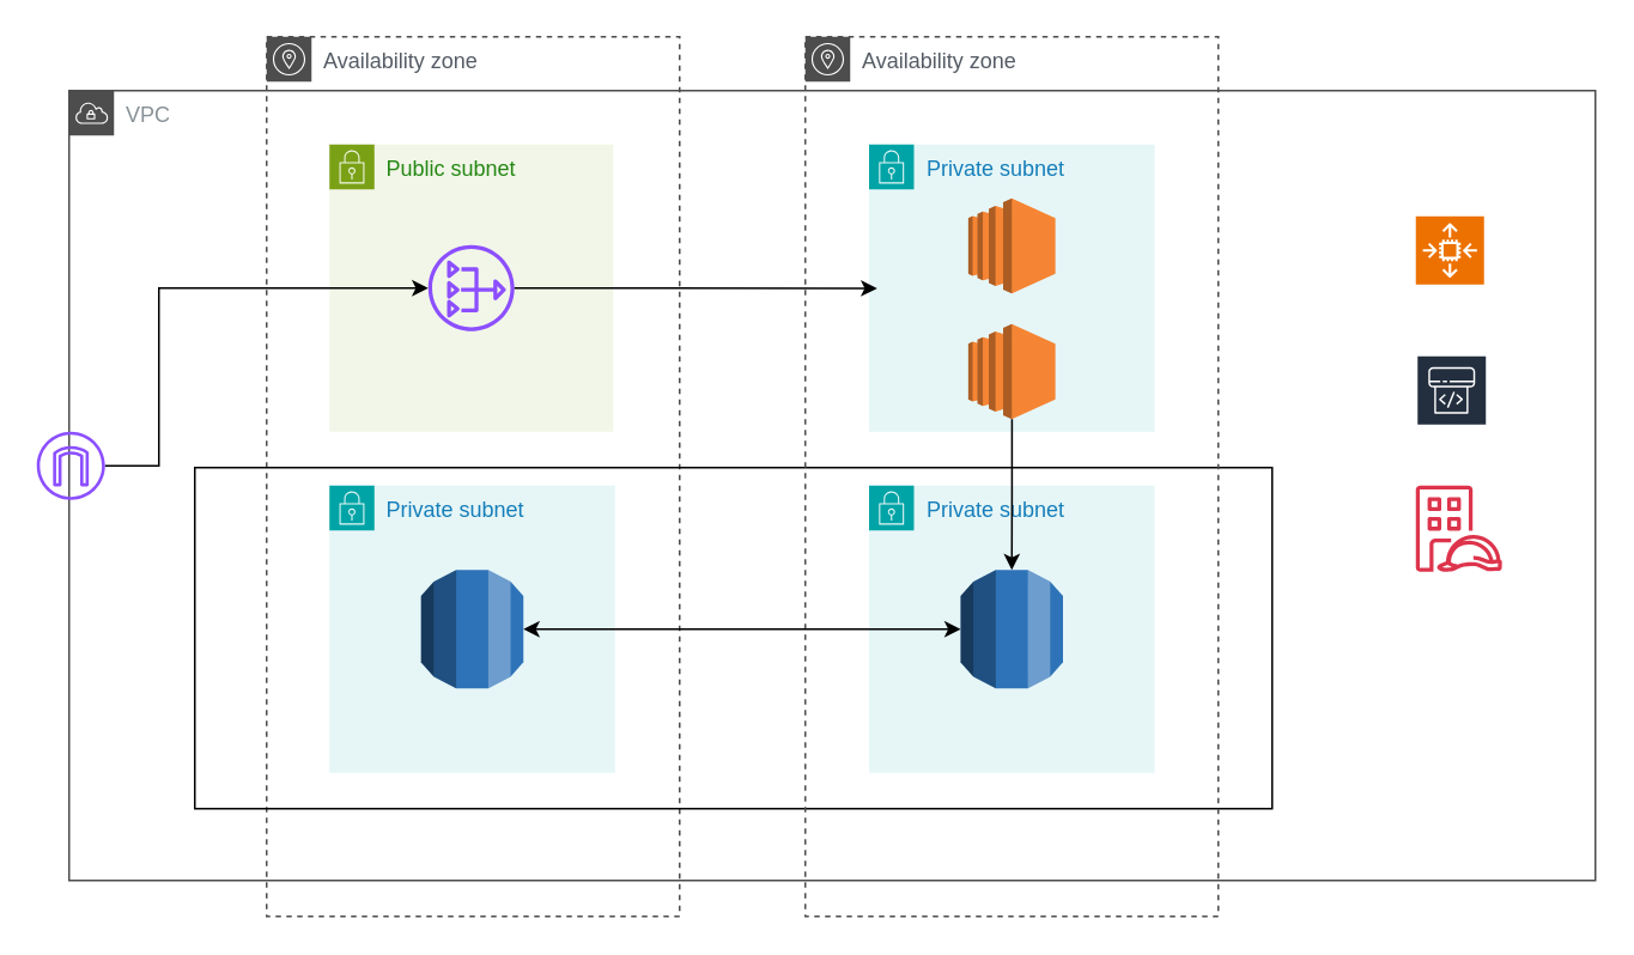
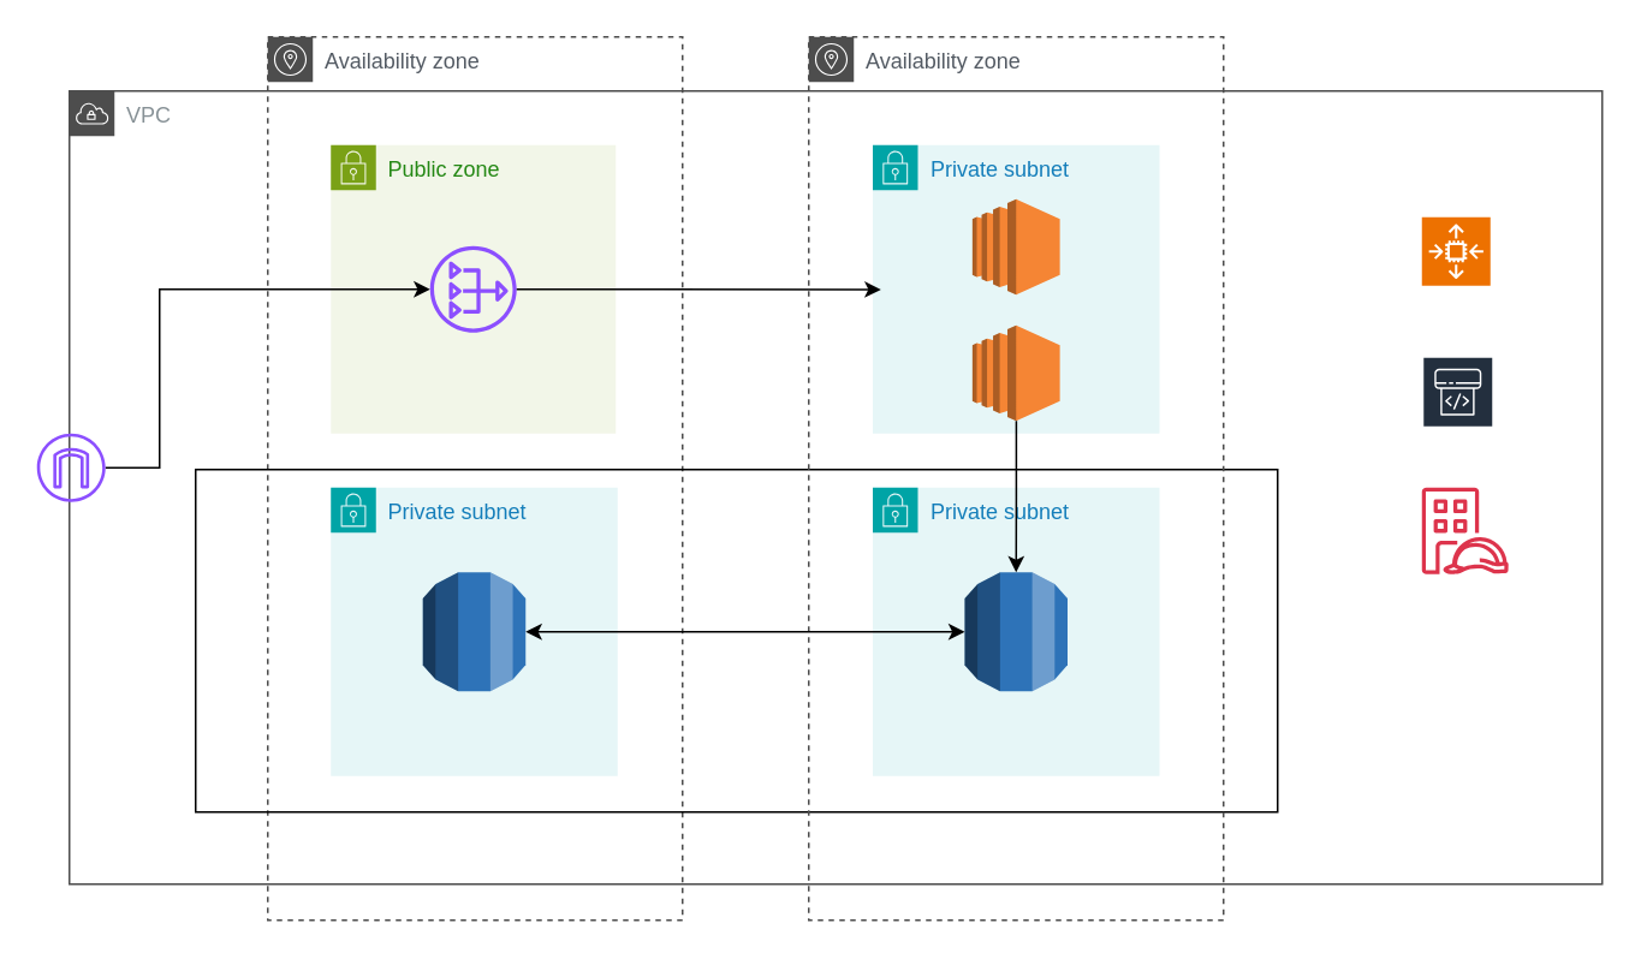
  <mxCell id="0" />
  <mxCell id="1" parent="0" />
  <mxCell id="2" value="VPC" style="sketch=0;outlineConnect=0;gradientColor=none;html=1;whiteSpace=wrap;fontSize=12;fontStyle=0;shape=mxgraph.aws4.group;grIcon=mxgraph.aws4.group_vpc;strokeColor=#4D4D4D;fillColor=none;verticalAlign=top;align=left;spacingLeft=30;fontColor=#879196;dashed=0;" vertex="1" parent="1"><mxGeometry x="38" y="50" width="850" height="440" as="geometry" /></mxCell>
  <mxCell id="3" value="Availability zone" style="sketch=0;outlineConnect=0;gradientColor=none;html=1;whiteSpace=wrap;fontSize=12;fontStyle=0;shape=mxgraph.aws4.group;grIcon=mxgraph.aws4.group_availability_zone;strokeColor=#4D4D4D;fillColor=none;verticalAlign=top;align=left;spacingLeft=30;fontColor=#545B64;dashed=1;" vertex="1" parent="1"><mxGeometry x="148" y="20" width="230" height="490" as="geometry" /></mxCell>
- <mxCell id="4" value="Public subnet" style="points=[[0,0],[0.25,0],[0.5,0],[0.75,0],[1,0],[1,0.25],[1,0.5],[1,0.75],[1,1],[0.75,1],[0.5,1],[0.25,1],[0,1],[0,0.75],[0,0.5],[0,0.25]];outlineConnect=0;gradientColor=none;html=1;whiteSpace=wrap;fontSize=12;fontStyle=0;container=1;pointerEvents=0;collapsible=0;recursiveResize=0;shape=mxgraph.aws4.group;grIcon=mxgraph.aws4.group_security_group;grStroke=0;strokeColor=#7AA116;fillColor=#F2F6E8;verticalAlign=top;align=left;spacingLeft=30;fontColor=#248814;dashed=0;" vertex="1" parent="1"><mxGeometry x="183" y="80" width="158" height="160" as="geometry" /></mxCell>
+ <mxCell id="4" value="Public zone" style="points=[[0,0],[0.25,0],[0.5,0],[0.75,0],[1,0],[1,0.25],[1,0.5],[1,0.75],[1,1],[0.75,1],[0.5,1],[0.25,1],[0,1],[0,0.75],[0,0.5],[0,0.25]];outlineConnect=0;gradientColor=none;html=1;whiteSpace=wrap;fontSize=12;fontStyle=0;container=1;pointerEvents=0;collapsible=0;recursiveResize=0;shape=mxgraph.aws4.group;grIcon=mxgraph.aws4.group_security_group;grStroke=0;strokeColor=#7AA116;fillColor=#F2F6E8;verticalAlign=top;align=left;spacingLeft=30;fontColor=#248814;dashed=0;" vertex="1" parent="1"><mxGeometry x="183" y="80" width="158" height="160" as="geometry" /></mxCell>
  <mxCell id="5" value="" style="sketch=0;outlineConnect=0;fontColor=#232F3E;gradientColor=none;fillColor=#8C4FFF;strokeColor=none;dashed=0;verticalLabelPosition=bottom;verticalAlign=top;align=center;html=1;fontSize=12;fontStyle=0;aspect=fixed;pointerEvents=1;shape=mxgraph.aws4.nat_gateway;" vertex="1" parent="4"><mxGeometry x="55" y="56" width="48" height="48" as="geometry" /></mxCell>
  <mxCell id="6" value="" style="rounded=0;whiteSpace=wrap;html=1;fillColor=none;" vertex="1" parent="1"><mxGeometry x="108" y="260" width="600" height="190" as="geometry" /></mxCell>
  <mxCell id="7" style="edgeStyle=orthogonalEdgeStyle;rounded=0;orthogonalLoop=1;jettySize=auto;html=1;" edge="1" parent="1" source="8" target="5"><mxGeometry relative="1" as="geometry"><Array as="points"><mxPoint x="88" y="259" /><mxPoint x="88" y="160" /></Array></mxGeometry></mxCell>
  <mxCell id="8" value="" style="sketch=0;outlineConnect=0;fontColor=#232F3E;gradientColor=none;fillColor=#8C4FFF;strokeColor=none;dashed=0;verticalLabelPosition=bottom;verticalAlign=top;align=center;html=1;fontSize=12;fontStyle=0;aspect=fixed;pointerEvents=1;shape=mxgraph.aws4.internet_gateway;" vertex="1" parent="1"><mxGeometry x="20" y="240" width="38" height="38" as="geometry" /></mxCell>
  <mxCell id="9" value="Availability zone" style="sketch=0;outlineConnect=0;gradientColor=none;html=1;whiteSpace=wrap;fontSize=12;fontStyle=0;shape=mxgraph.aws4.group;grIcon=mxgraph.aws4.group_availability_zone;strokeColor=#4D4D4D;fillColor=none;verticalAlign=top;align=left;spacingLeft=30;fontColor=#545B64;dashed=1;" vertex="1" parent="1"><mxGeometry x="448" y="20" width="230" height="490" as="geometry" /></mxCell>
  <mxCell id="10" value="Private subnet" style="points=[[0,0],[0.25,0],[0.5,0],[0.75,0],[1,0],[1,0.25],[1,0.5],[1,0.75],[1,1],[0.75,1],[0.5,1],[0.25,1],[0,1],[0,0.75],[0,0.5],[0,0.25]];outlineConnect=0;gradientColor=none;html=1;whiteSpace=wrap;fontSize=12;fontStyle=0;container=1;pointerEvents=0;collapsible=0;recursiveResize=0;shape=mxgraph.aws4.group;grIcon=mxgraph.aws4.group_security_group;grStroke=0;strokeColor=#00A4A6;fillColor=#E6F6F7;verticalAlign=top;align=left;spacingLeft=30;fontColor=#147EBA;dashed=0;" vertex="1" parent="1"><mxGeometry x="183" y="270" width="159" height="160" as="geometry" /></mxCell>
  <mxCell id="11" value="" style="outlineConnect=0;dashed=0;verticalLabelPosition=bottom;verticalAlign=top;align=center;html=1;shape=mxgraph.aws3.rds;fillColor=#2E73B8;gradientColor=none;" vertex="1" parent="10"><mxGeometry x="51" y="47" width="57" height="66" as="geometry" /></mxCell>
  <mxCell id="12" value="Private subnet" style="points=[[0,0],[0.25,0],[0.5,0],[0.75,0],[1,0],[1,0.25],[1,0.5],[1,0.75],[1,1],[0.75,1],[0.5,1],[0.25,1],[0,1],[0,0.75],[0,0.5],[0,0.25]];outlineConnect=0;gradientColor=none;html=1;whiteSpace=wrap;fontSize=12;fontStyle=0;container=1;pointerEvents=0;collapsible=0;recursiveResize=0;shape=mxgraph.aws4.group;grIcon=mxgraph.aws4.group_security_group;grStroke=0;strokeColor=#00A4A6;fillColor=#E6F6F7;verticalAlign=top;align=left;spacingLeft=30;fontColor=#147EBA;dashed=0;" vertex="1" parent="1"><mxGeometry x="483.5" y="270" width="159" height="160" as="geometry" /></mxCell>
  <mxCell id="13" value="" style="outlineConnect=0;dashed=0;verticalLabelPosition=bottom;verticalAlign=top;align=center;html=1;shape=mxgraph.aws3.rds;fillColor=#2E73B8;gradientColor=none;" vertex="1" parent="12"><mxGeometry x="51" y="47" width="57" height="66" as="geometry" /></mxCell>
  <mxCell id="14" value="Private subnet" style="points=[[0,0],[0.25,0],[0.5,0],[0.75,0],[1,0],[1,0.25],[1,0.5],[1,0.75],[1,1],[0.75,1],[0.5,1],[0.25,1],[0,1],[0,0.75],[0,0.5],[0,0.25]];outlineConnect=0;gradientColor=none;html=1;whiteSpace=wrap;fontSize=12;fontStyle=0;container=1;pointerEvents=0;collapsible=0;recursiveResize=0;shape=mxgraph.aws4.group;grIcon=mxgraph.aws4.group_security_group;grStroke=0;strokeColor=#00A4A6;fillColor=#E6F6F7;verticalAlign=top;align=left;spacingLeft=30;fontColor=#147EBA;dashed=0;" vertex="1" parent="1"><mxGeometry x="483.5" y="80" width="159" height="160" as="geometry" /></mxCell>
  <mxCell id="15" value="" style="outlineConnect=0;dashed=0;verticalLabelPosition=bottom;verticalAlign=top;align=center;html=1;shape=mxgraph.aws3.ec2;fillColor=#F58534;gradientColor=none;" vertex="1" parent="14"><mxGeometry x="55.25" y="30" width="48.5" height="53" as="geometry" /></mxCell>
  <mxCell id="16" value="" style="outlineConnect=0;dashed=0;verticalLabelPosition=bottom;verticalAlign=top;align=center;html=1;shape=mxgraph.aws3.ec2;fillColor=#F58534;gradientColor=none;" vertex="1" parent="14"><mxGeometry x="55.25" y="100" width="48.5" height="53" as="geometry" /></mxCell>
  <mxCell id="17" style="edgeStyle=orthogonalEdgeStyle;rounded=0;orthogonalLoop=1;jettySize=auto;html=1;entryX=0.174;entryY=0.286;entryDx=0;entryDy=0;entryPerimeter=0;" edge="1" parent="1" source="5" target="9"><mxGeometry relative="1" as="geometry" /></mxCell>
  <mxCell id="18" style="edgeStyle=orthogonalEdgeStyle;rounded=0;orthogonalLoop=1;jettySize=auto;html=1;entryX=0;entryY=0.5;entryDx=0;entryDy=0;entryPerimeter=0;startArrow=classic;startFill=1;" edge="1" parent="1" source="11" target="13"><mxGeometry relative="1" as="geometry" /></mxCell>
  <mxCell id="19" style="edgeStyle=orthogonalEdgeStyle;rounded=0;orthogonalLoop=1;jettySize=auto;html=1;entryX=0.5;entryY=0;entryDx=0;entryDy=0;entryPerimeter=0;" edge="1" parent="1" source="16" target="13"><mxGeometry relative="1" as="geometry" /></mxCell>
  <mxCell id="20" value="" style="sketch=0;points=[[0,0,0],[0.25,0,0],[0.5,0,0],[0.75,0,0],[1,0,0],[0,1,0],[0.25,1,0],[0.5,1,0],[0.75,1,0],[1,1,0],[0,0.25,0],[0,0.5,0],[0,0.75,0],[1,0.25,0],[1,0.5,0],[1,0.75,0]];outlineConnect=0;fontColor=#232F3E;fillColor=#ED7100;strokeColor=#ffffff;dashed=0;verticalLabelPosition=bottom;verticalAlign=top;align=center;html=1;fontSize=12;fontStyle=0;aspect=fixed;shape=mxgraph.aws4.resourceIcon;resIcon=mxgraph.aws4.auto_scaling2;" vertex="1" parent="1"><mxGeometry x="788" y="120" width="38" height="38" as="geometry" /></mxCell>
  <mxCell id="21" value="" style="sketch=0;outlineConnect=0;fontColor=#232F3E;gradientColor=none;strokeColor=#ffffff;fillColor=#232F3E;dashed=0;verticalLabelPosition=middle;verticalAlign=bottom;align=center;html=1;whiteSpace=wrap;fontSize=10;fontStyle=1;spacing=3;shape=mxgraph.aws4.productIcon;prIcon=mxgraph.aws4.codepipeline;" vertex="1" parent="1"><mxGeometry x="788" y="197" width="40" height="50" as="geometry" /></mxCell>
  <mxCell id="22" value="" style="sketch=0;outlineConnect=0;fontColor=#232F3E;gradientColor=none;fillColor=#DD344C;strokeColor=none;dashed=0;verticalLabelPosition=bottom;verticalAlign=top;align=center;html=1;fontSize=12;fontStyle=0;aspect=fixed;pointerEvents=1;shape=mxgraph.aws4.identity_access_management_iam_roles_anywhere;" vertex="1" parent="1"><mxGeometry x="788" y="270" width="48" height="48" as="geometry" /></mxCell>
